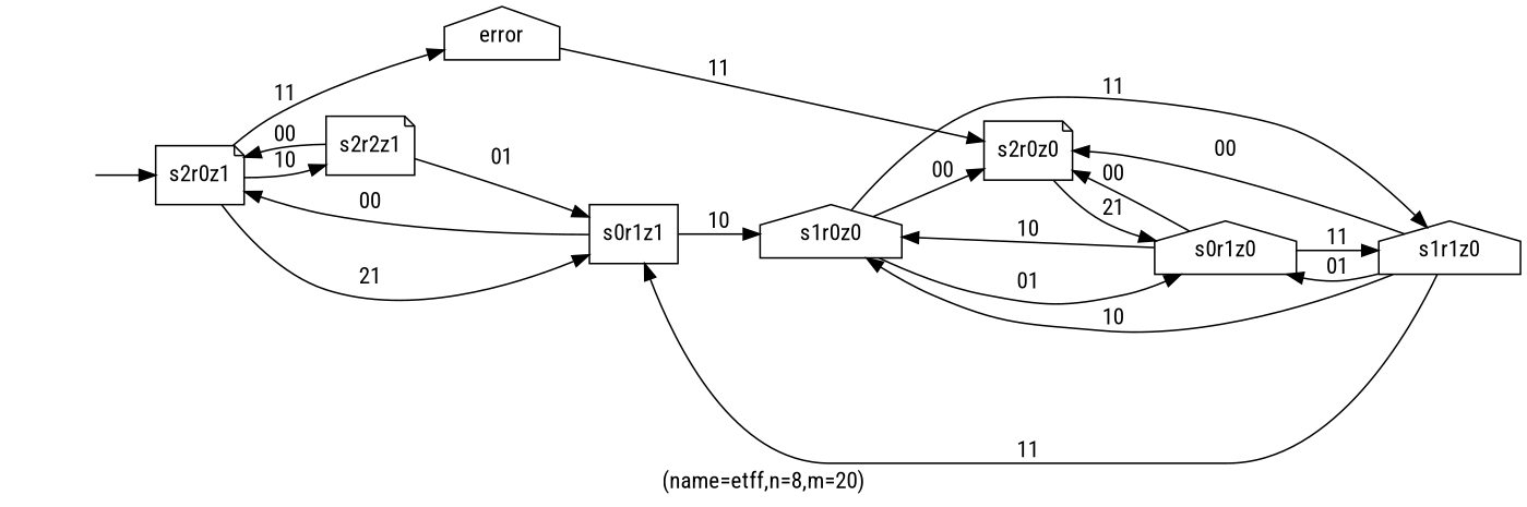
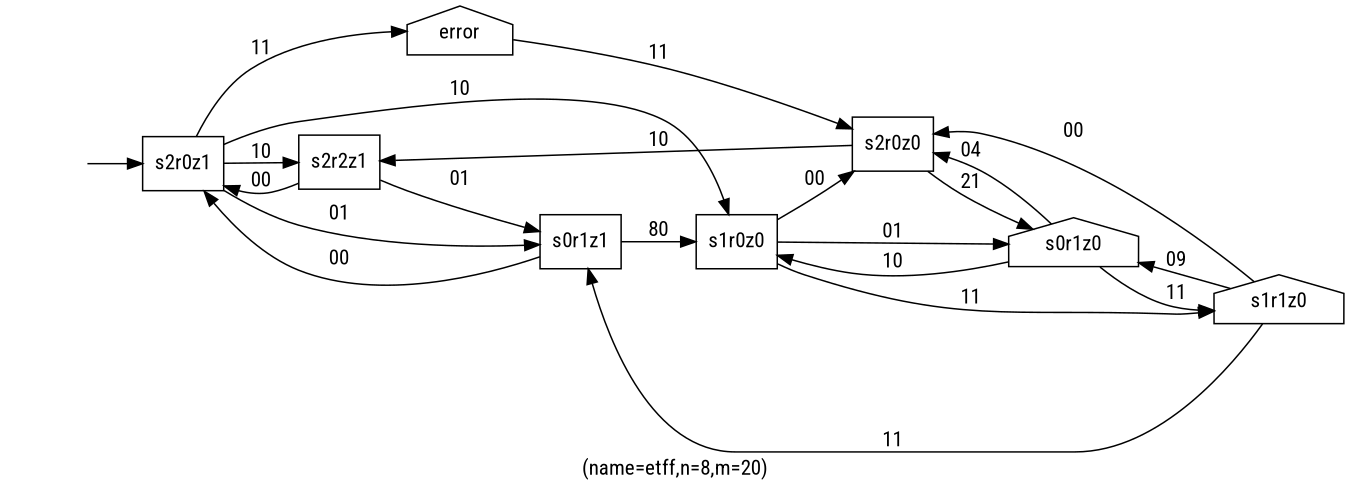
  digraph {
    fontname="Roboto Condensed"
    label="(name=etff,n=8,m=20)"
    rankdir=LR
    node [fontname="Roboto Condensed" shape=box]
    edge [fontname="Roboto Condensed"]
    _nil [style=invis shape=""]
-   s2r0z1 [shape=note]
-   s2r2z1 [shape=note]
+   s2r0z1
+   s2r2z1
    s0r1z1
    error [shape=house]
-   s1r0z0 [shape=house]
-   s2r0z0 [shape=note]
+   s1r0z0
+   s2r0z0
    s1r1z0 [shape=house]
    s0r1z0 [shape=house]
    _nil -> s2r0z1
    s2r0z1 -> s2r2z1 [label=10]
-   s2r0z1 -> s0r1z1 [label=21]
+   s2r0z1 -> s0r1z1 [label=01]
    s2r0z1 -> error [label=11]
    s2r2z1 -> s2r0z1 [label=00]
    s2r2z1 -> s0r1z1 [label=01]
    s0r1z1 -> s2r0z1 [label=00]
-   s0r1z1 -> s1r0z0 [label=10]
+   s0r1z1 -> s1r0z0 [label=80]
    error -> s2r0z0 [label=11]
    s1r0z0 -> s2r0z0 [label=00]
    s1r0z0 -> s1r1z0 [label=11]
    s1r0z0 -> s0r1z0 [label=01]
+   s2r0z0 -> s2r2z1 [label=10]
    s2r0z0 -> s0r1z0 [label=21]
    s1r1z0 -> s0r1z1 [label=11]
-   s1r1z0 -> s1r0z0 [label=10]
+   s2r0z1 -> s1r0z0 [label=10]
    s1r1z0 -> s2r0z0 [label=00]
-   s1r1z0 -> s0r1z0 [label=01]
+   s1r1z0 -> s0r1z0 [label=09]
    s0r1z0 -> s1r0z0 [label=10]
-   s0r1z0 -> s2r0z0 [label=00]
+   s0r1z0 -> s2r0z0 [label=04]
    s0r1z0 -> s1r1z0 [label=11]
  }
